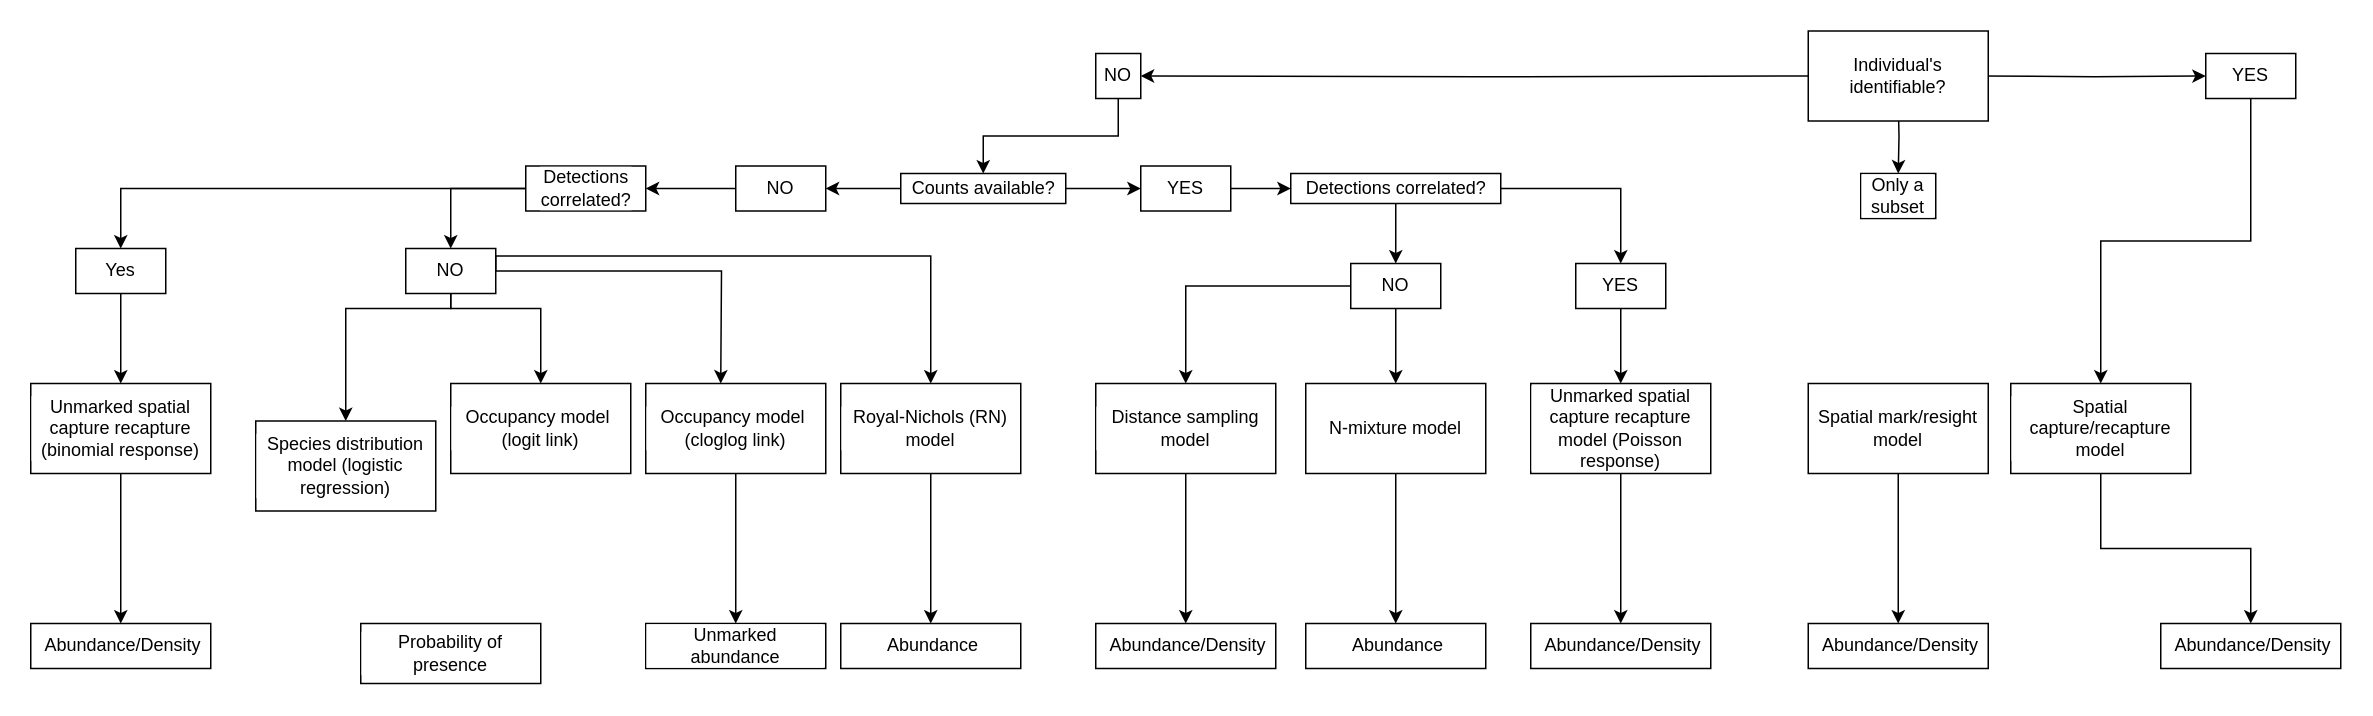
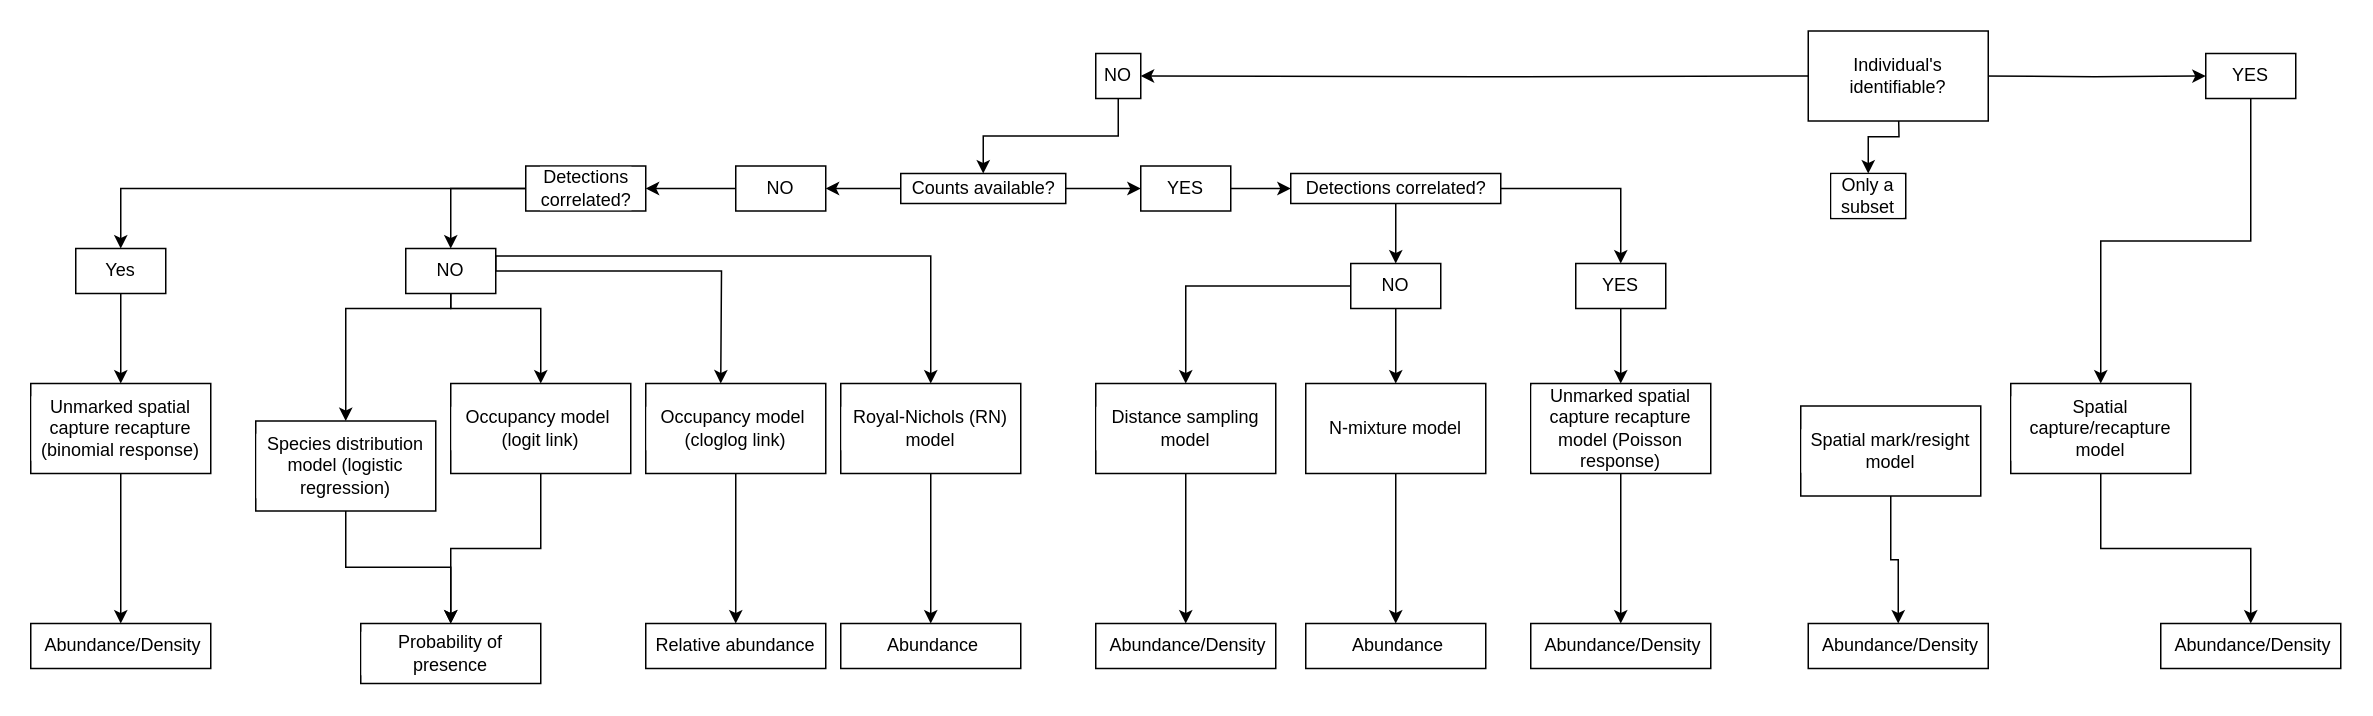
  <mxCell id="0" />
  <mxCell id="1" parent="0" />
+ <mxCell id="2" style="edgeStyle=orthogonalEdgeStyle;rounded=0;orthogonalLoop=1;jettySize=auto;html=1;exitX=0.5;exitY=1;exitDx=0;exitDy=0;labelBackgroundColor=default;fontColor=default;strokeColor=default;entryX=0.5;entryY=0;entryDx=0;entryDy=0;" edge="1" parent="1" source="3" target="19"><mxGeometry relative="1" as="geometry"><mxPoint x="230" y="355" as="targetPoint" /></mxGeometry></mxCell>
  <mxCell id="3" value="Species distribution model (logistic regression)" style="rounded=0;whiteSpace=wrap;html=1;fillColor=default;strokeColor=default;fontColor=default;labelBackgroundColor=default;" vertex="1" parent="1"><mxGeometry x="170" y="280" width="120" height="60" as="geometry" /></mxCell>
  <mxCell id="4" style="edgeStyle=orthogonalEdgeStyle;rounded=0;orthogonalLoop=1;jettySize=auto;html=1;labelBackgroundColor=default;fontColor=default;strokeColor=default;entryX=1;entryY=0.5;entryDx=0;entryDy=0;" edge="1" parent="1" target="11"><mxGeometry relative="1" as="geometry"><mxPoint x="460" y="50" as="targetPoint" /><mxPoint x="1210" y="50" as="sourcePoint" /></mxGeometry></mxCell>
  <mxCell id="5" value="" style="edgeStyle=orthogonalEdgeStyle;rounded=0;orthogonalLoop=1;jettySize=auto;html=1;labelBackgroundColor=default;fontColor=default;strokeColor=default;" edge="1" parent="1" target="55"><mxGeometry relative="1" as="geometry"><mxPoint x="1265" y="65" as="sourcePoint" /></mxGeometry></mxCell>
  <mxCell id="6" style="edgeStyle=orthogonalEdgeStyle;rounded=0;orthogonalLoop=1;jettySize=auto;html=1;entryX=0;entryY=0.5;entryDx=0;entryDy=0;labelBackgroundColor=default;fontColor=default;strokeColor=default;" edge="1" parent="1" target="60"><mxGeometry relative="1" as="geometry"><mxPoint x="1320" y="50" as="sourcePoint" /></mxGeometry></mxCell>
  <mxCell id="7" value="" style="edgeStyle=orthogonalEdgeStyle;rounded=0;orthogonalLoop=1;jettySize=auto;html=1;labelBackgroundColor=default;fontColor=default;strokeColor=default;" edge="1" parent="1" source="9" target="34"><mxGeometry relative="1" as="geometry" /></mxCell>
  <mxCell id="8" style="edgeStyle=orthogonalEdgeStyle;rounded=0;orthogonalLoop=1;jettySize=auto;html=1;entryX=0;entryY=0.5;entryDx=0;entryDy=0;labelBackgroundColor=default;fontColor=default;strokeColor=default;" edge="1" parent="1" source="9" target="27"><mxGeometry relative="1" as="geometry" /></mxCell>
  <mxCell id="9" value="Counts available?" style="text;html=1;align=center;verticalAlign=middle;resizable=0;points=[];autosize=1;strokeColor=default;fillColor=none;fontColor=default;labelBackgroundColor=default;" vertex="1" parent="1"><mxGeometry x="600" y="115" width="110" height="20" as="geometry" /></mxCell>
  <mxCell id="10" style="edgeStyle=orthogonalEdgeStyle;rounded=0;orthogonalLoop=1;jettySize=auto;html=1;exitX=0.5;exitY=1;exitDx=0;exitDy=0;labelBackgroundColor=default;fontColor=default;strokeColor=default;" edge="1" parent="1" source="11" target="9"><mxGeometry relative="1" as="geometry" /></mxCell>
  <mxCell id="11" value="NO" style="text;html=1;strokeColor=default;fillColor=none;align=center;verticalAlign=middle;whiteSpace=wrap;rounded=0;labelBackgroundColor=default;fontColor=default;" vertex="1" parent="1"><mxGeometry x="730" y="35" width="30" height="30" as="geometry" /></mxCell>
  <mxCell id="12" style="edgeStyle=orthogonalEdgeStyle;rounded=0;orthogonalLoop=1;jettySize=auto;html=1;exitX=0.5;exitY=1;exitDx=0;exitDy=0;entryX=0.5;entryY=0;entryDx=0;entryDy=0;labelBackgroundColor=default;fontColor=default;strokeColor=default;" edge="1" parent="1" source="16" target="18"><mxGeometry relative="1" as="geometry"><Array as="points"><mxPoint x="300" y="205" /><mxPoint x="360" y="205" /></Array></mxGeometry></mxCell>
  <mxCell id="13" style="edgeStyle=orthogonalEdgeStyle;rounded=0;orthogonalLoop=1;jettySize=auto;html=1;exitX=1;exitY=0.5;exitDx=0;exitDy=0;labelBackgroundColor=default;fontColor=default;strokeColor=default;" edge="1" parent="1" source="16"><mxGeometry relative="1" as="geometry"><mxPoint x="480" y="255" as="targetPoint" /></mxGeometry></mxCell>
  <mxCell id="14" style="edgeStyle=orthogonalEdgeStyle;rounded=0;orthogonalLoop=1;jettySize=auto;html=1;exitX=1;exitY=0.5;exitDx=0;exitDy=0;labelBackgroundColor=default;fontColor=default;strokeColor=default;entryX=0.5;entryY=0;entryDx=0;entryDy=0;" edge="1" parent="1" source="16" target="24"><mxGeometry relative="1" as="geometry"><mxPoint x="630" y="255" as="targetPoint" /><Array as="points"><mxPoint x="620" y="170" /></Array></mxGeometry></mxCell>
  <mxCell id="15" style="edgeStyle=orthogonalEdgeStyle;rounded=0;orthogonalLoop=1;jettySize=auto;html=1;exitX=0.5;exitY=1;exitDx=0;exitDy=0;entryX=0.5;entryY=0;entryDx=0;entryDy=0;labelBackgroundColor=default;fontColor=default;strokeColor=default;" edge="1" parent="1" source="16" target="3"><mxGeometry relative="1" as="geometry"><Array as="points"><mxPoint x="300" y="205" /><mxPoint x="230" y="205" /></Array></mxGeometry></mxCell>
  <mxCell id="16" value="NO" style="text;html=1;strokeColor=default;fillColor=none;align=center;verticalAlign=middle;whiteSpace=wrap;rounded=0;labelBackgroundColor=default;fontColor=default;" vertex="1" parent="1"><mxGeometry x="270" y="165" width="60" height="30" as="geometry" /></mxCell>
+ <mxCell id="17" style="edgeStyle=orthogonalEdgeStyle;rounded=0;orthogonalLoop=1;jettySize=auto;html=1;exitX=0.5;exitY=1;exitDx=0;exitDy=0;labelBackgroundColor=default;fontColor=default;strokeColor=default;entryX=0.5;entryY=0;entryDx=0;entryDy=0;" edge="1" parent="1" source="18" target="19"><mxGeometry relative="1" as="geometry"><mxPoint x="360" y="355" as="targetPoint" /></mxGeometry></mxCell>
  <mxCell id="18" value="Occupancy model&amp;nbsp; (logit link)" style="rounded=0;whiteSpace=wrap;html=1;fillColor=default;strokeColor=default;fontColor=default;labelBackgroundColor=default;" vertex="1" parent="1"><mxGeometry x="300" y="255" width="120" height="60" as="geometry" /></mxCell>
  <mxCell id="19" value="Probability of presence" style="rounded=0;whiteSpace=wrap;html=1;labelBackgroundColor=default;fontColor=default;strokeColor=default;fillColor=default;" vertex="1" parent="1"><mxGeometry x="240" y="415" width="120" height="40" as="geometry" /></mxCell>
  <mxCell id="20" style="edgeStyle=orthogonalEdgeStyle;rounded=0;orthogonalLoop=1;jettySize=auto;html=1;labelBackgroundColor=default;fontColor=default;strokeColor=default;" edge="1" parent="1" source="21"><mxGeometry relative="1" as="geometry"><mxPoint x="490" y="415" as="targetPoint" /></mxGeometry></mxCell>
  <mxCell id="21" value="Occupancy model&amp;nbsp; (cloglog link)" style="rounded=0;whiteSpace=wrap;html=1;fillColor=default;strokeColor=default;fontColor=default;labelBackgroundColor=default;" vertex="1" parent="1"><mxGeometry x="430" y="255" width="120" height="60" as="geometry" /></mxCell>
- <mxCell id="22" value="Unmarked abundance" style="rounded=0;whiteSpace=wrap;html=1;labelBackgroundColor=default;fontColor=default;strokeColor=default;fillColor=default;" vertex="1" parent="1"><mxGeometry x="430" y="415" width="120" height="30" as="geometry" /></mxCell>
+ <mxCell id="22" value="Relative abundance" style="rounded=0;whiteSpace=wrap;html=1;labelBackgroundColor=default;fontColor=default;strokeColor=default;fillColor=default;" vertex="1" parent="1"><mxGeometry x="430" y="415" width="120" height="30" as="geometry" /></mxCell>
  <mxCell id="23" style="edgeStyle=orthogonalEdgeStyle;rounded=0;orthogonalLoop=1;jettySize=auto;html=1;exitX=0.5;exitY=1;exitDx=0;exitDy=0;labelBackgroundColor=default;fontColor=default;strokeColor=default;" edge="1" parent="1" source="24"><mxGeometry relative="1" as="geometry"><mxPoint x="620" y="415" as="targetPoint" /></mxGeometry></mxCell>
  <mxCell id="24" value="Royal-Nichols (RN) model" style="rounded=0;whiteSpace=wrap;html=1;fillColor=default;strokeColor=default;fontColor=default;labelBackgroundColor=default;" vertex="1" parent="1"><mxGeometry x="560" y="255" width="120" height="60" as="geometry" /></mxCell>
  <mxCell id="25" value="&amp;nbsp;Abundance" style="rounded=0;whiteSpace=wrap;html=1;labelBackgroundColor=default;fontColor=default;strokeColor=default;fillColor=default;" vertex="1" parent="1"><mxGeometry x="560" y="415" width="120" height="30" as="geometry" /></mxCell>
  <mxCell id="26" value="" style="edgeStyle=orthogonalEdgeStyle;rounded=0;orthogonalLoop=1;jettySize=auto;html=1;labelBackgroundColor=default;fontColor=default;strokeColor=default;" edge="1" parent="1" source="27" target="41"><mxGeometry relative="1" as="geometry" /></mxCell>
  <mxCell id="27" value="YES" style="text;html=1;strokeColor=default;fillColor=none;align=center;verticalAlign=middle;whiteSpace=wrap;rounded=0;labelBackgroundColor=default;fontColor=default;" vertex="1" parent="1"><mxGeometry x="760" y="110" width="60" height="30" as="geometry" /></mxCell>
  <mxCell id="28" style="edgeStyle=orthogonalEdgeStyle;rounded=0;orthogonalLoop=1;jettySize=auto;html=1;exitX=0.5;exitY=1;exitDx=0;exitDy=0;labelBackgroundColor=default;fontColor=default;strokeColor=default;" edge="1" parent="1" source="29" target="50"><mxGeometry relative="1" as="geometry" /></mxCell>
  <mxCell id="29" value="N-mixture model" style="rounded=0;whiteSpace=wrap;html=1;fillColor=default;strokeColor=default;fontColor=default;labelBackgroundColor=default;" vertex="1" parent="1"><mxGeometry x="870" y="255" width="120" height="60" as="geometry" /></mxCell>
  <mxCell id="30" style="edgeStyle=orthogonalEdgeStyle;rounded=0;orthogonalLoop=1;jettySize=auto;html=1;entryX=0.5;entryY=0;entryDx=0;entryDy=0;labelBackgroundColor=default;fontColor=default;strokeColor=default;" edge="1" parent="1" source="32" target="16"><mxGeometry relative="1" as="geometry" /></mxCell>
  <mxCell id="31" style="edgeStyle=orthogonalEdgeStyle;rounded=0;orthogonalLoop=1;jettySize=auto;html=1;labelBackgroundColor=default;fontColor=default;strokeColor=default;entryX=0.5;entryY=0;entryDx=0;entryDy=0;" edge="1" parent="1" source="32" target="36"><mxGeometry relative="1" as="geometry"><mxPoint x="80" y="145" as="targetPoint" /></mxGeometry></mxCell>
  <mxCell id="32" value="Detections &lt;br&gt;correlated?" style="text;html=1;align=center;verticalAlign=middle;resizable=0;points=[];autosize=1;strokeColor=default;fillColor=none;fontColor=default;labelBackgroundColor=default;" vertex="1" parent="1"><mxGeometry x="350" y="110" width="80" height="30" as="geometry" /></mxCell>
  <mxCell id="33" value="" style="edgeStyle=orthogonalEdgeStyle;rounded=0;orthogonalLoop=1;jettySize=auto;html=1;labelBackgroundColor=default;fontColor=default;strokeColor=default;" edge="1" parent="1" source="34" target="32"><mxGeometry relative="1" as="geometry" /></mxCell>
  <mxCell id="34" value="NO" style="text;html=1;strokeColor=default;fillColor=none;align=center;verticalAlign=middle;whiteSpace=wrap;rounded=0;labelBackgroundColor=default;fontColor=default;" vertex="1" parent="1"><mxGeometry x="490" y="110" width="60" height="30" as="geometry" /></mxCell>
  <mxCell id="35" value="" style="edgeStyle=orthogonalEdgeStyle;rounded=0;orthogonalLoop=1;jettySize=auto;html=1;labelBackgroundColor=default;fontColor=default;strokeColor=default;" edge="1" parent="1" source="36" target="38"><mxGeometry relative="1" as="geometry" /></mxCell>
  <mxCell id="36" value="Yes" style="text;html=1;strokeColor=default;fillColor=none;align=center;verticalAlign=middle;whiteSpace=wrap;rounded=0;labelBackgroundColor=default;fontColor=default;" vertex="1" parent="1"><mxGeometry x="50" y="165" width="60" height="30" as="geometry" /></mxCell>
  <mxCell id="37" style="edgeStyle=orthogonalEdgeStyle;rounded=0;orthogonalLoop=1;jettySize=auto;html=1;exitX=0.5;exitY=1;exitDx=0;exitDy=0;labelBackgroundColor=default;fontColor=default;strokeColor=default;" edge="1" parent="1" source="38"><mxGeometry relative="1" as="geometry"><mxPoint x="80" y="415" as="targetPoint" /></mxGeometry></mxCell>
  <mxCell id="38" value="Unmarked spatial capture recapture (binomial response)" style="whiteSpace=wrap;html=1;rounded=0;fillColor=none;labelBackgroundColor=rgba(255, 255, 255, 1);" vertex="1" parent="1"><mxGeometry x="20" y="255" width="120" height="60" as="geometry" /></mxCell>
  <mxCell id="39" style="edgeStyle=orthogonalEdgeStyle;rounded=0;orthogonalLoop=1;jettySize=auto;html=1;labelBackgroundColor=default;fontColor=default;strokeColor=default;entryX=0.5;entryY=0;entryDx=0;entryDy=0;" edge="1" parent="1" source="41" target="43"><mxGeometry relative="1" as="geometry"><mxPoint x="1050" y="175" as="targetPoint" /><Array as="points"><mxPoint x="1080" y="125" /></Array></mxGeometry></mxCell>
  <mxCell id="40" style="edgeStyle=orthogonalEdgeStyle;rounded=0;orthogonalLoop=1;jettySize=auto;html=1;entryX=0.5;entryY=0;entryDx=0;entryDy=0;labelBackgroundColor=default;fontColor=default;strokeColor=default;" edge="1" parent="1" source="41" target="46"><mxGeometry relative="1" as="geometry" /></mxCell>
  <mxCell id="41" value="Detections correlated?" style="text;html=1;align=center;verticalAlign=middle;resizable=0;points=[];autosize=1;strokeColor=default;fillColor=none;fontColor=default;labelBackgroundColor=default;" vertex="1" parent="1"><mxGeometry x="860" y="115" width="140" height="20" as="geometry" /></mxCell>
  <mxCell id="42" style="edgeStyle=orthogonalEdgeStyle;rounded=0;orthogonalLoop=1;jettySize=auto;html=1;exitX=0.5;exitY=1;exitDx=0;exitDy=0;entryX=0.5;entryY=0;entryDx=0;entryDy=0;labelBackgroundColor=default;fontColor=default;strokeColor=default;" edge="1" parent="1" source="43" target="52"><mxGeometry relative="1" as="geometry" /></mxCell>
  <mxCell id="43" value="YES" style="text;html=1;strokeColor=default;fillColor=none;align=center;verticalAlign=middle;whiteSpace=wrap;rounded=0;labelBackgroundColor=default;fontColor=default;" vertex="1" parent="1"><mxGeometry x="1050" y="175" width="60" height="30" as="geometry" /></mxCell>
  <mxCell id="44" style="edgeStyle=orthogonalEdgeStyle;rounded=0;orthogonalLoop=1;jettySize=auto;html=1;exitX=0.5;exitY=1;exitDx=0;exitDy=0;entryX=0.5;entryY=0;entryDx=0;entryDy=0;labelBackgroundColor=default;fontColor=default;strokeColor=default;" edge="1" parent="1" source="46" target="29"><mxGeometry relative="1" as="geometry" /></mxCell>
  <mxCell id="45" style="edgeStyle=orthogonalEdgeStyle;rounded=0;orthogonalLoop=1;jettySize=auto;html=1;exitX=0;exitY=0.5;exitDx=0;exitDy=0;entryX=0.5;entryY=0;entryDx=0;entryDy=0;labelBackgroundColor=default;fontColor=default;strokeColor=default;" edge="1" parent="1" source="46" target="48"><mxGeometry relative="1" as="geometry" /></mxCell>
  <mxCell id="46" value="NO" style="text;html=1;strokeColor=default;fillColor=none;align=center;verticalAlign=middle;whiteSpace=wrap;rounded=0;labelBackgroundColor=default;fontColor=default;" vertex="1" parent="1"><mxGeometry x="900" y="175" width="60" height="30" as="geometry" /></mxCell>
  <mxCell id="47" style="edgeStyle=orthogonalEdgeStyle;rounded=0;orthogonalLoop=1;jettySize=auto;html=1;exitX=0.5;exitY=1;exitDx=0;exitDy=0;labelBackgroundColor=default;fontColor=default;strokeColor=default;entryX=0.5;entryY=0;entryDx=0;entryDy=0;" edge="1" parent="1" source="48" target="49"><mxGeometry relative="1" as="geometry"><mxPoint x="790" y="405" as="targetPoint" /></mxGeometry></mxCell>
  <mxCell id="48" value="Distance sampling model" style="rounded=0;whiteSpace=wrap;html=1;fillColor=default;strokeColor=default;fontColor=default;labelBackgroundColor=default;" vertex="1" parent="1"><mxGeometry x="730" y="255" width="120" height="60" as="geometry" /></mxCell>
  <mxCell id="49" value="&amp;nbsp;Abundance/Density" style="rounded=0;whiteSpace=wrap;html=1;labelBackgroundColor=default;fontColor=default;strokeColor=default;fillColor=default;" vertex="1" parent="1"><mxGeometry x="730" y="415" width="120" height="30" as="geometry" /></mxCell>
  <mxCell id="50" value="&amp;nbsp;Abundance" style="rounded=0;whiteSpace=wrap;html=1;labelBackgroundColor=default;fontColor=default;strokeColor=default;fillColor=default;" vertex="1" parent="1"><mxGeometry x="870" y="415" width="120" height="30" as="geometry" /></mxCell>
  <mxCell id="51" style="edgeStyle=orthogonalEdgeStyle;rounded=0;orthogonalLoop=1;jettySize=auto;html=1;exitX=0.5;exitY=1;exitDx=0;exitDy=0;entryX=0.5;entryY=0;entryDx=0;entryDy=0;labelBackgroundColor=default;fontColor=default;strokeColor=default;" edge="1" parent="1" source="52" target="53"><mxGeometry relative="1" as="geometry" /></mxCell>
  <mxCell id="52" value="Unmarked spatial capture recapture model (Poisson response)" style="rounded=0;whiteSpace=wrap;html=1;fillColor=default;strokeColor=default;fontColor=default;labelBackgroundColor=default;" vertex="1" parent="1"><mxGeometry x="1020" y="255" width="120" height="60" as="geometry" /></mxCell>
  <mxCell id="53" value="&amp;nbsp;Abundance/Density" style="rounded=0;whiteSpace=wrap;html=1;labelBackgroundColor=default;fontColor=default;strokeColor=default;fillColor=default;" vertex="1" parent="1"><mxGeometry x="1020" y="415" width="120" height="30" as="geometry" /></mxCell>
  <mxCell id="54" value="&amp;nbsp;Abundance/Density" style="rounded=0;whiteSpace=wrap;html=1;labelBackgroundColor=default;fontColor=default;strokeColor=default;fillColor=default;" vertex="1" parent="1"><mxGeometry x="20" y="415" width="120" height="30" as="geometry" /></mxCell>
- <mxCell id="55" value="Only a subset" style="text;html=1;strokeColor=default;fillColor=none;align=center;verticalAlign=middle;whiteSpace=wrap;rounded=0;labelBackgroundColor=default;fontColor=default;" vertex="1" parent="1"><mxGeometry x="1240" y="115" width="50" height="30" as="geometry" /></mxCell>
+ <mxCell id="55" value="Only a subset" style="text;html=1;strokeColor=default;fillColor=none;align=center;verticalAlign=middle;whiteSpace=wrap;rounded=0;labelBackgroundColor=default;fontColor=default;" vertex="1" parent="1"><mxGeometry x="1220" y="115" width="50" height="30" as="geometry" /></mxCell>
  <mxCell id="56" value="" style="edgeStyle=orthogonalEdgeStyle;rounded=0;orthogonalLoop=1;jettySize=auto;html=1;labelBackgroundColor=default;fontColor=default;strokeColor=default;" edge="1" parent="1" source="57" target="58"><mxGeometry relative="1" as="geometry" /></mxCell>
- <mxCell id="57" value="Spatial mark/resight model" style="rounded=0;whiteSpace=wrap;html=1;fillColor=default;strokeColor=default;fontColor=default;labelBackgroundColor=default;" vertex="1" parent="1"><mxGeometry x="1205" y="255" width="120" height="60" as="geometry" /></mxCell>
+ <mxCell id="57" value="Spatial mark/resight model" style="rounded=0;whiteSpace=wrap;html=1;fillColor=default;strokeColor=default;fontColor=default;labelBackgroundColor=default;" vertex="1" parent="1"><mxGeometry x="1200" y="270" width="120" height="60" as="geometry" /></mxCell>
  <mxCell id="58" value="&amp;nbsp;Abundance/Density" style="rounded=0;whiteSpace=wrap;html=1;labelBackgroundColor=default;fontColor=default;strokeColor=default;fillColor=default;" vertex="1" parent="1"><mxGeometry x="1205" y="415" width="120" height="30" as="geometry" /></mxCell>
  <mxCell id="59" style="edgeStyle=orthogonalEdgeStyle;rounded=0;orthogonalLoop=1;jettySize=auto;html=1;exitX=0.5;exitY=1;exitDx=0;exitDy=0;entryX=0.5;entryY=0;entryDx=0;entryDy=0;labelBackgroundColor=default;fontColor=default;strokeColor=default;" edge="1" parent="1" source="60" target="62"><mxGeometry relative="1" as="geometry" /></mxCell>
  <mxCell id="60" value="YES" style="text;html=1;strokeColor=default;fillColor=none;align=center;verticalAlign=middle;whiteSpace=wrap;rounded=0;labelBackgroundColor=default;fontColor=default;" vertex="1" parent="1"><mxGeometry x="1470" y="35" width="60" height="30" as="geometry" /></mxCell>
  <mxCell id="61" style="edgeStyle=orthogonalEdgeStyle;rounded=0;orthogonalLoop=1;jettySize=auto;html=1;labelBackgroundColor=default;fontColor=default;strokeColor=default;" edge="1" parent="1" source="62" target="63"><mxGeometry relative="1" as="geometry" /></mxCell>
  <mxCell id="62" value="Spatial capture/recapture model" style="rounded=0;whiteSpace=wrap;html=1;fillColor=default;strokeColor=default;fontColor=default;labelBackgroundColor=default;" vertex="1" parent="1"><mxGeometry x="1340" y="255" width="120" height="60" as="geometry" /></mxCell>
  <mxCell id="63" value="&amp;nbsp;Abundance/Density" style="rounded=0;whiteSpace=wrap;html=1;labelBackgroundColor=default;fontColor=default;strokeColor=default;fillColor=default;" vertex="1" parent="1"><mxGeometry x="1440" y="415" width="120" height="30" as="geometry" /></mxCell>
  <mxCell id="64" value="Individual's identifiable?" style="whiteSpace=wrap;html=1;labelBackgroundColor=default;fontColor=default;strokeColor=default;fillColor=default;" vertex="1" parent="1"><mxGeometry x="1205" y="20" width="120" height="60" as="geometry" /></mxCell>
